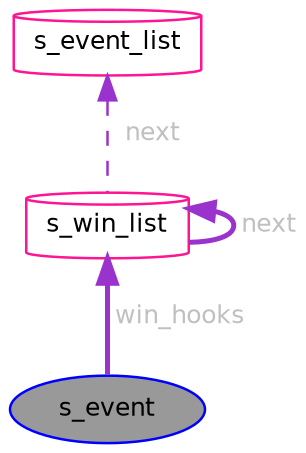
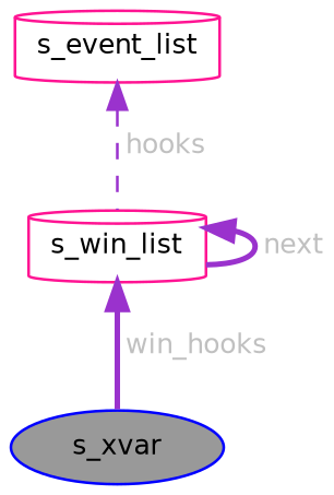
  digraph {
    node [color=deeppink fillcolor=white fontname=Helvetica fontsize=10 shape=cylinder style=filled]
    edge [color=darkorchid3 dir=back fontcolor=grey fontname=Helvetica fontsize=10 labelfontname=Helvetica labelfontsize=10 style=bold]
-   n1 [color=blue fillcolor=grey60 fontcolor=black height=0.2 label=s_event shape=ellipse width=0.4]
+   n1 [color=blue fillcolor=grey60 fontcolor=black height=0.2 label=s_xvar shape=ellipse width=0.4]
    n2 [height=0.2 label=s_win_list width=0.4]
    n3 [height=0.2 label=s_event_list width=0.4]
    n2 -> n1 [label=" win_hooks"]
    n2 -> n2 [label=" next"]
-   n3 -> n2 [label=" next" style=dashed]
+   n3 -> n2 [label=" hooks" style=dashed]
  }
